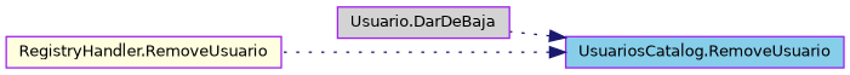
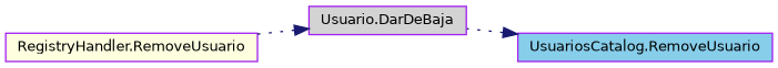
  digraph {
    rankdir=RL
    node [color=purple fontname=Helvetica fontsize=10 shape=record style=filled]
    edge [color=midnightblue dir=back fontname=Helvetica fontsize=10 labelfontname=Helvetica labelfontsize=10 style=dotted]
    n1 [fillcolor=lightgrey fontcolor=black height=0.2 label="Usuario.DarDeBaja" width=0.4]
    n2 [fillcolor=skyblue height=0.2 label="UsuariosCatalog.RemoveUsuario" width=0.4]
    n3 [fillcolor=lightyellow height=0.2 label="RegistryHandler.RemoveUsuario" width=0.4]
    n2 -> n1
-   n2 -> n3
+   n1 -> n3
  }
